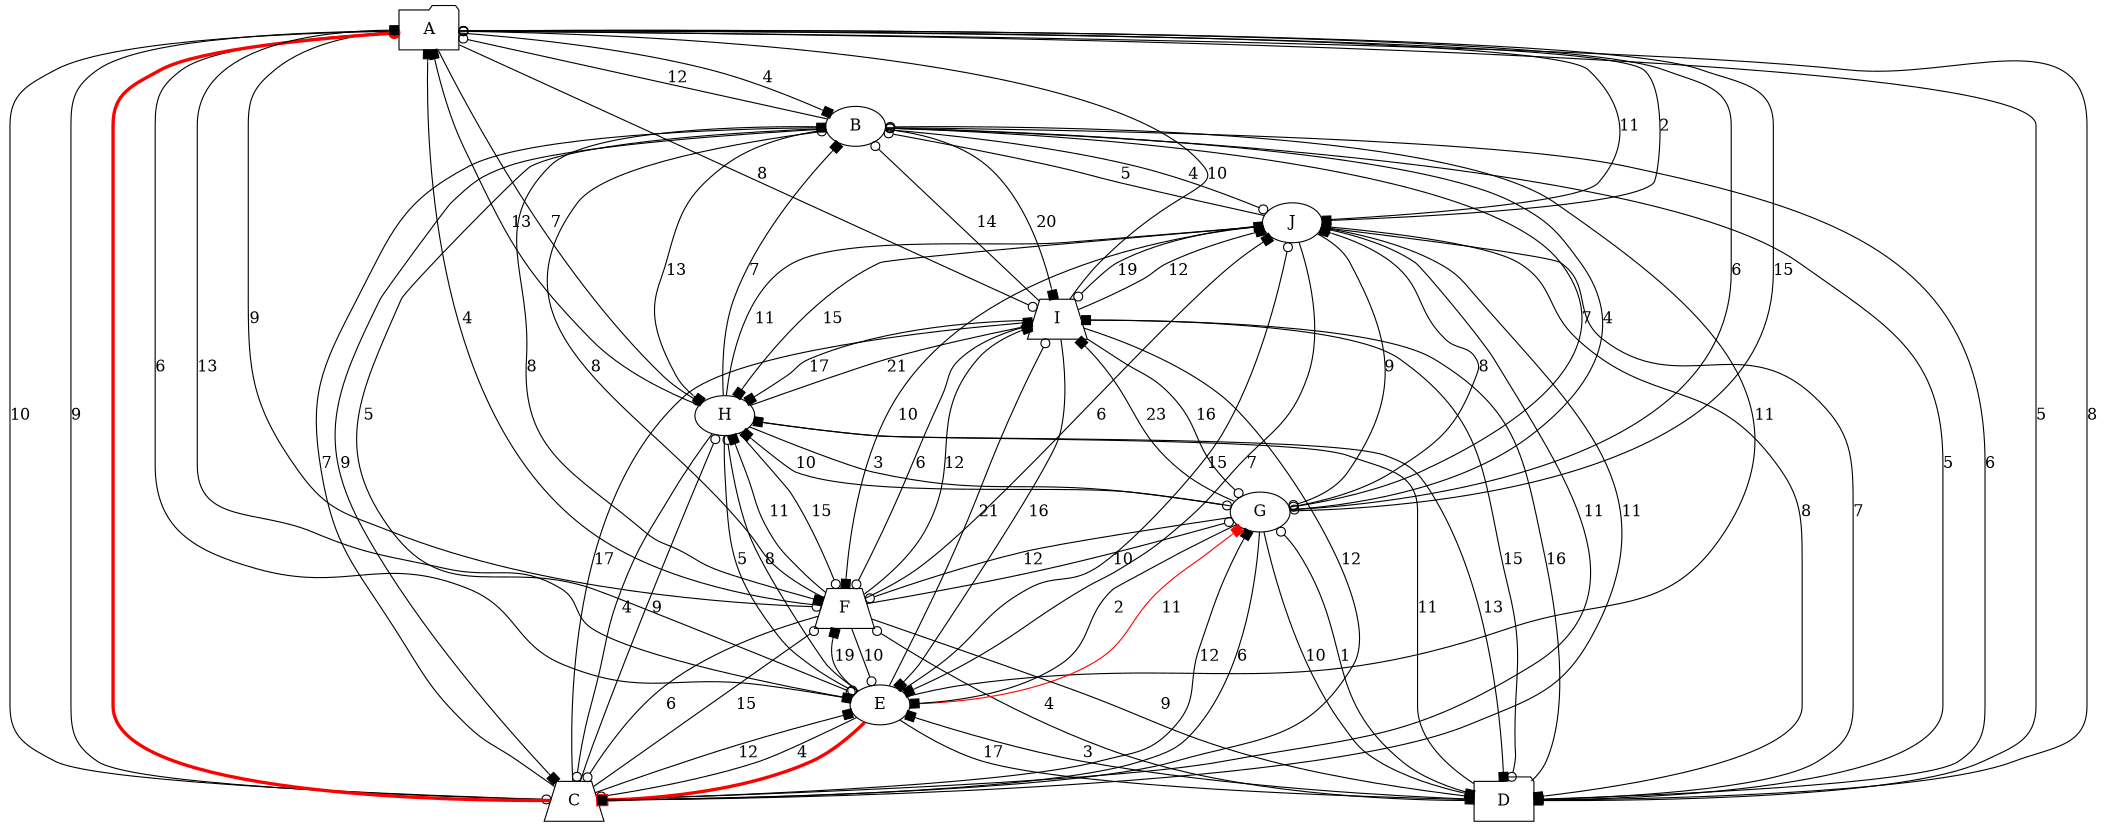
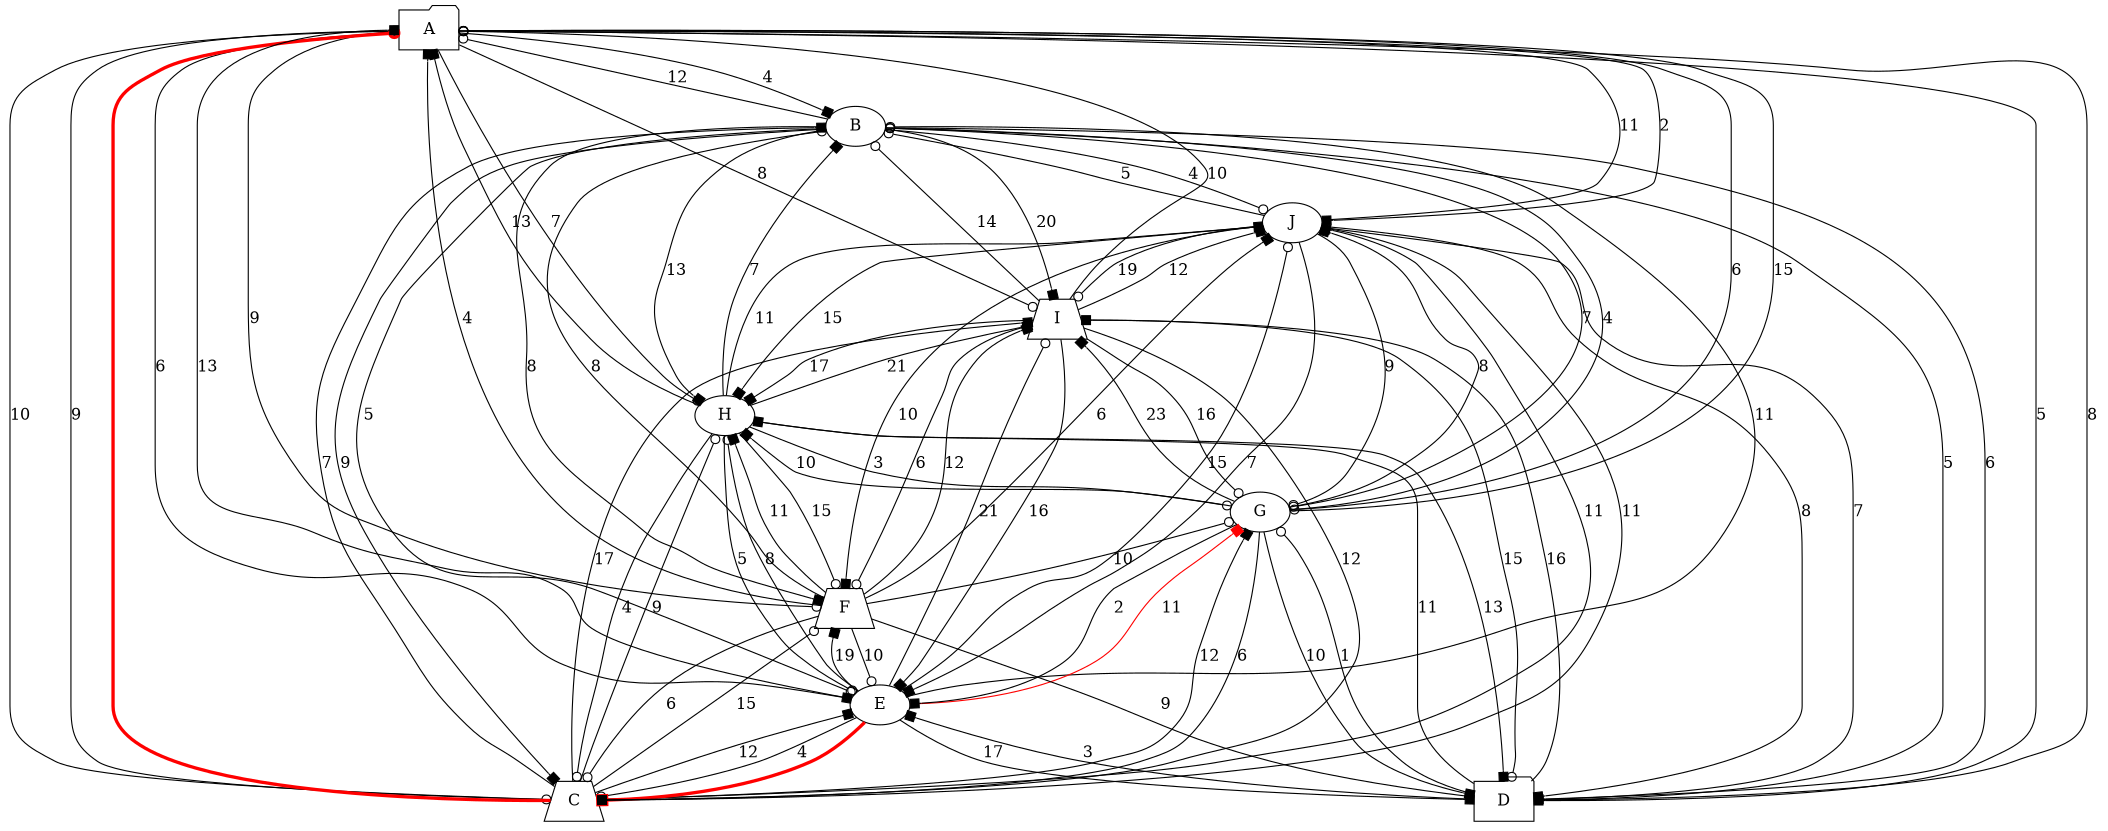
  digraph {
    node [shape=ellipse]
    edge [arrowhead=odot]
    A [shape=folder]
    B
    C [shape=trapezium]
    D [shape=folder]
    E
    F [shape=trapezium]
    G
    H
    I [shape=trapezium]
    J
    A -> B [arrowhead=box label=4]
    A -> C [label=10]
    A -> D [arrowhead=box label=5]
    A -> E [arrowhead=box label=6]
    A -> F [label=9]
    A -> G [label=6]
    A -> H [label=7]
    A -> I [label=8]
    A -> J [arrowhead=box label=2]
    B -> A [label=12]
    B -> C [arrowhead=box label=9]
    B -> D [arrowhead=box label=6]
    B -> E [label=5]
    B -> F [arrowhead=box label=8]
    B -> G [label=7]
    B -> H [arrowhead=box label=13]
    B -> I [arrowhead=box label=20]
    B -> J [label=4]
    C -> A [label=9]
    C -> A [color=red penwidth=3.0]
    C -> B [arrowhead=box label=7]
    C -> E [arrowhead=box label=12]
    C -> F [label=15]
    C -> G [arrowhead=box label=12]
    C -> H [label=9]
    C -> I [arrowhead=box label=17]
    C -> J [arrowhead=box label=11]
    D -> A [label=8]
    D -> B [label=5]
    D -> E [arrowhead=box label=3]
-   D -> F [label=4]
    D -> G [label=1]
    D -> H [arrowhead=box label=11]
    D -> I [arrowhead=box label=16]
    D -> J [label=7]
    E -> A [arrowhead=box label=13]
    E -> B [label=11]
    E -> C [label=4]
    E -> C [arrowhead=box color=red penwidth=3.0]
    E -> D [arrowhead=box label=17]
    E -> F [arrowhead=box label=19]
    E -> G [arrowhead=box color=red label=11]
    E -> H [label=8]
    E -> I [label=21]
    E -> J [label=15]
    F -> A [arrowhead=box label=4]
    F -> B [label=8]
    F -> C [label=6]
    F -> D [label=9]
    F -> E [label=10]
    F -> G [label=10]
    F -> H [arrowhead=box label=11]
    F -> I [arrowhead=box label=12]
    F -> J [arrowhead=box label=6]
    G -> A [label=15]
    G -> B [label=4]
    G -> C [label=6]
    G -> D [arrowhead=box label=10]
    G -> E [arrowhead=box label=2]
-   G -> F [label=12]
    G -> H [arrowhead=box label=10]
    G -> I [arrowhead=box label=23]
    G -> J [arrowhead=box label=8]
    H -> A [arrowhead=box label=13]
    H -> B [arrowhead=box label=7]
    H -> C [label=4]
    H -> D [arrowhead=box label=13]
    H -> E [label=5]
    H -> F [label=15]
    H -> G [label=3]
    H -> I [arrowhead=box label=21]
    H -> J [arrowhead=box label=11]
    I -> A [label=10]
    I -> B [label=14]
    I -> C [label=12]
    I -> D [label=15]
    I -> E [arrowhead=box label=16]
    I -> F [label=6]
    I -> G [label=16]
    I -> H [arrowhead=box label=17]
    I -> J [arrowhead=box label=12]
    J -> A [label=11]
    J -> B [label=5]
    J -> C [arrowhead=box label=11]
    J -> D [arrowhead=box label=8]
    J -> E [arrowhead=box label=7]
    J -> F [arrowhead=box label=10]
    J -> G [label=9]
    J -> H [arrowhead=box label=15]
    J -> I [label=19]
  }
